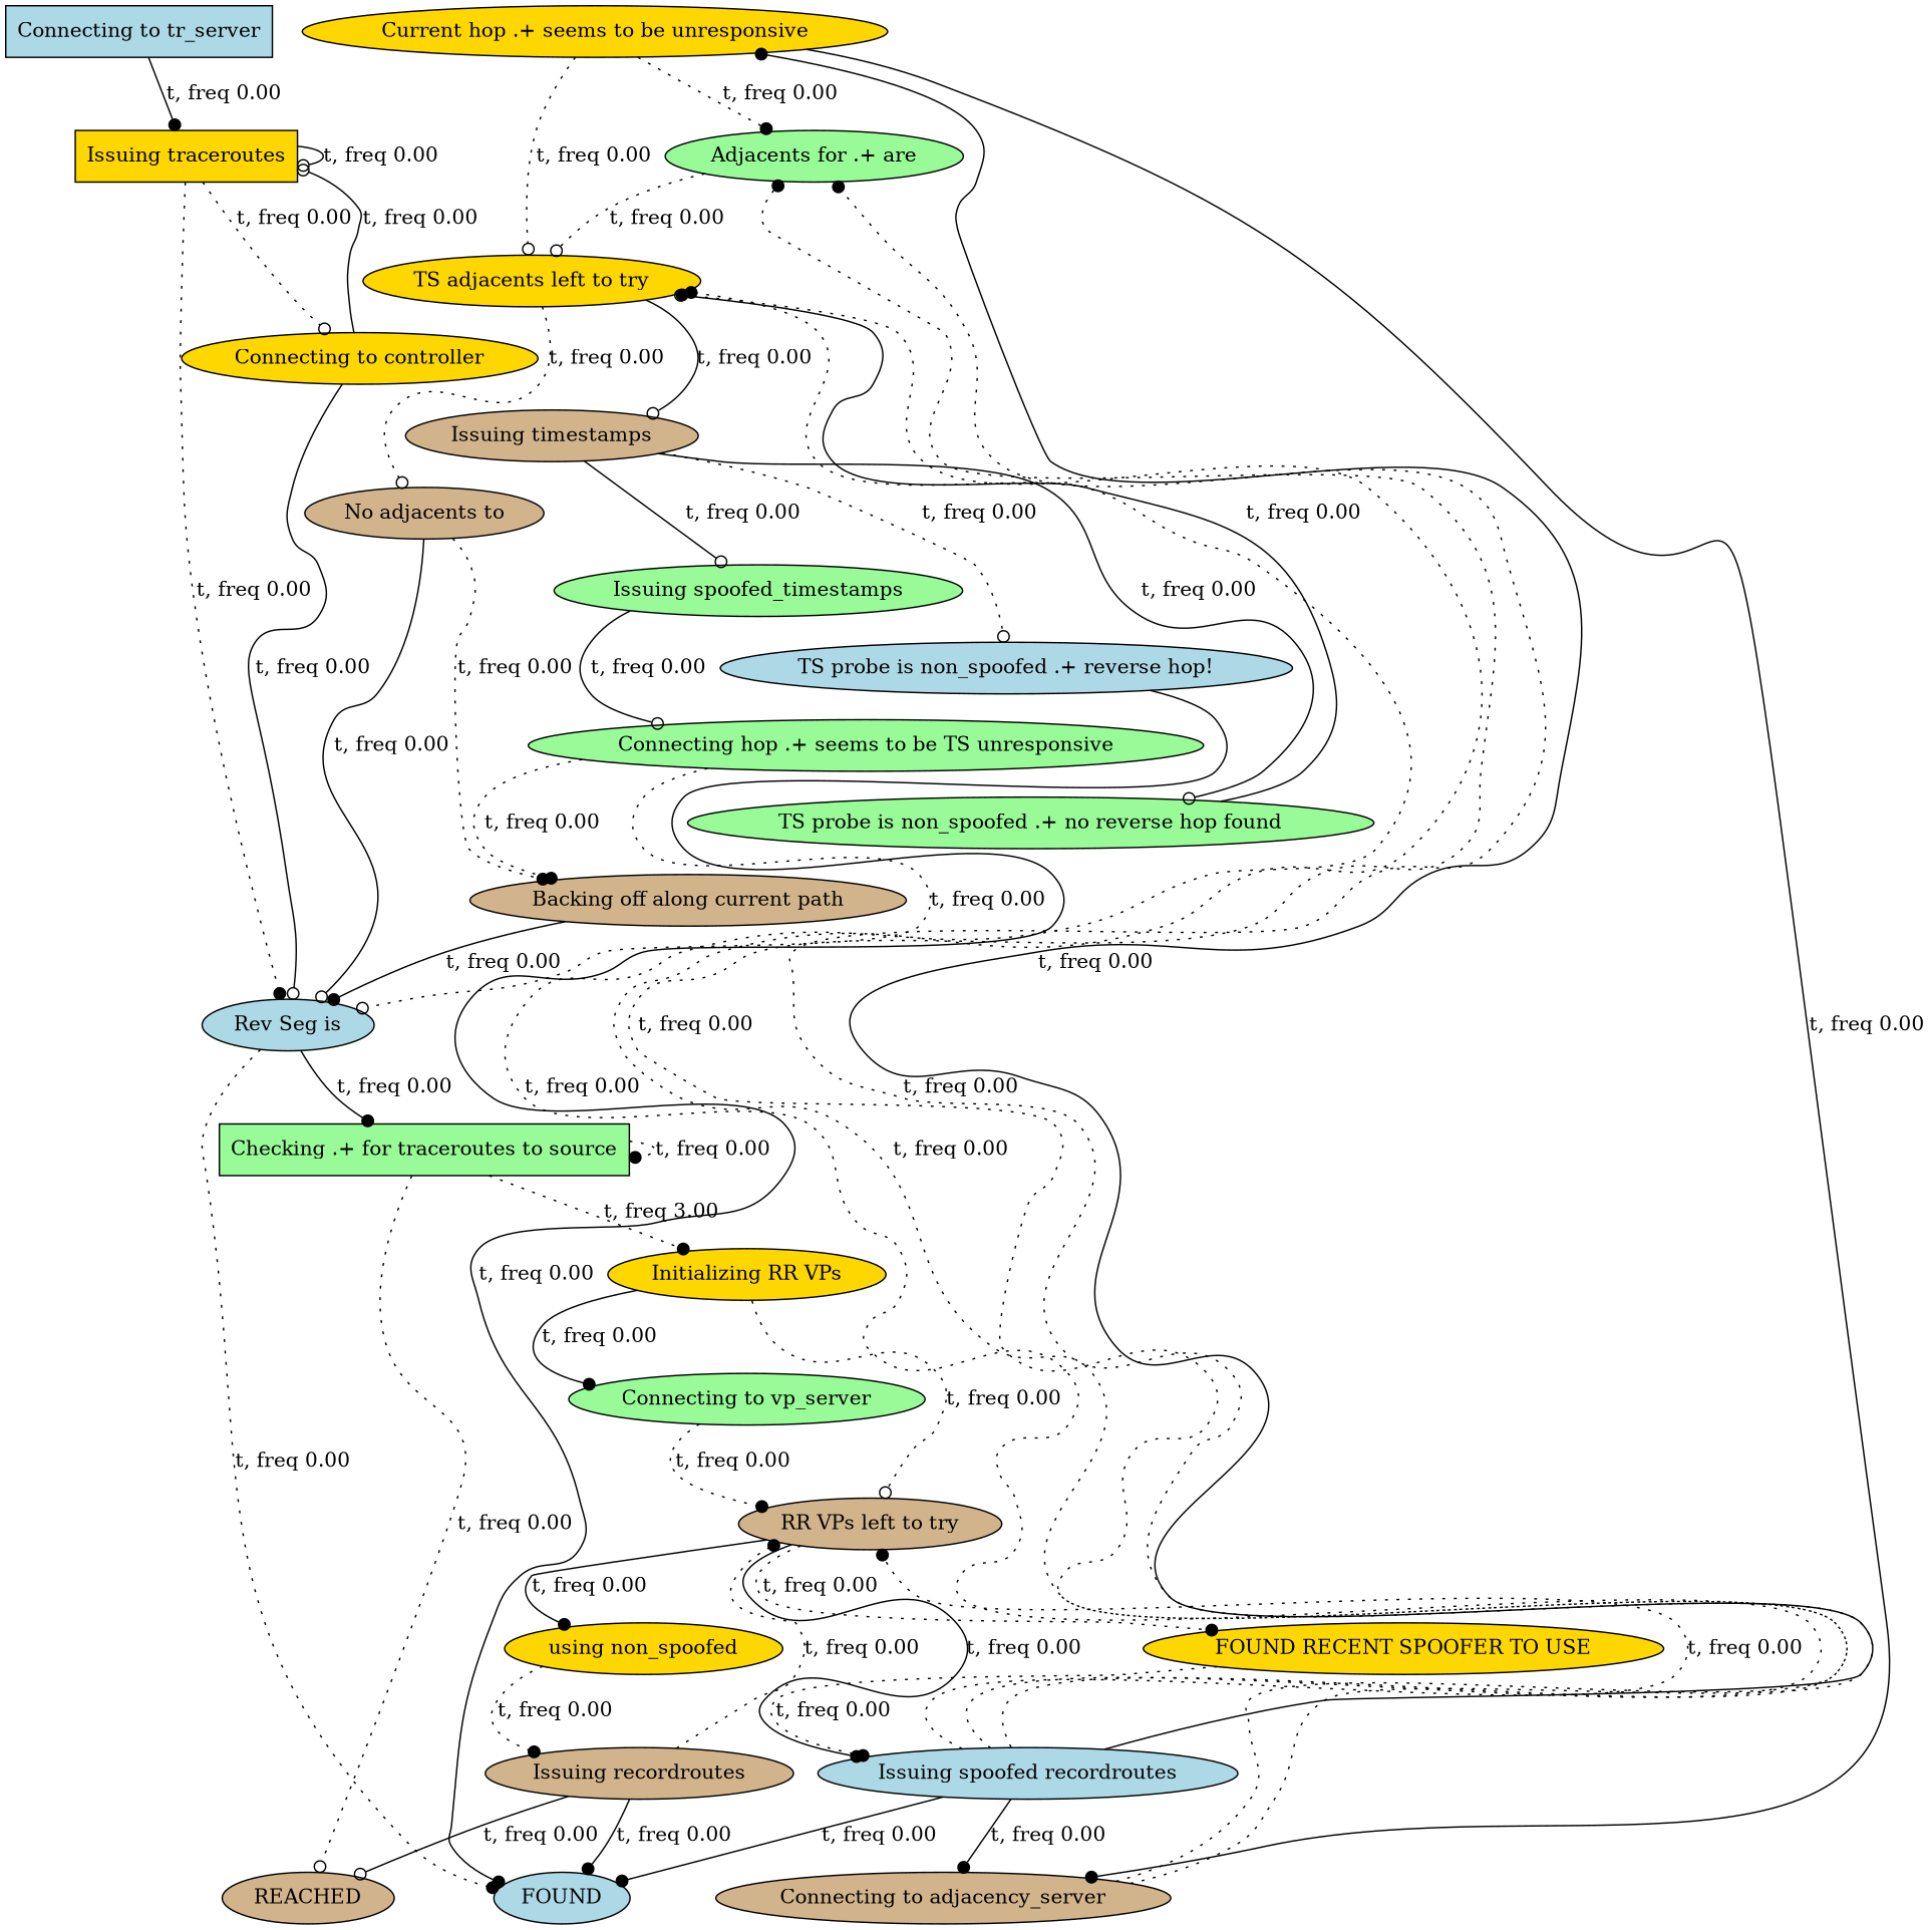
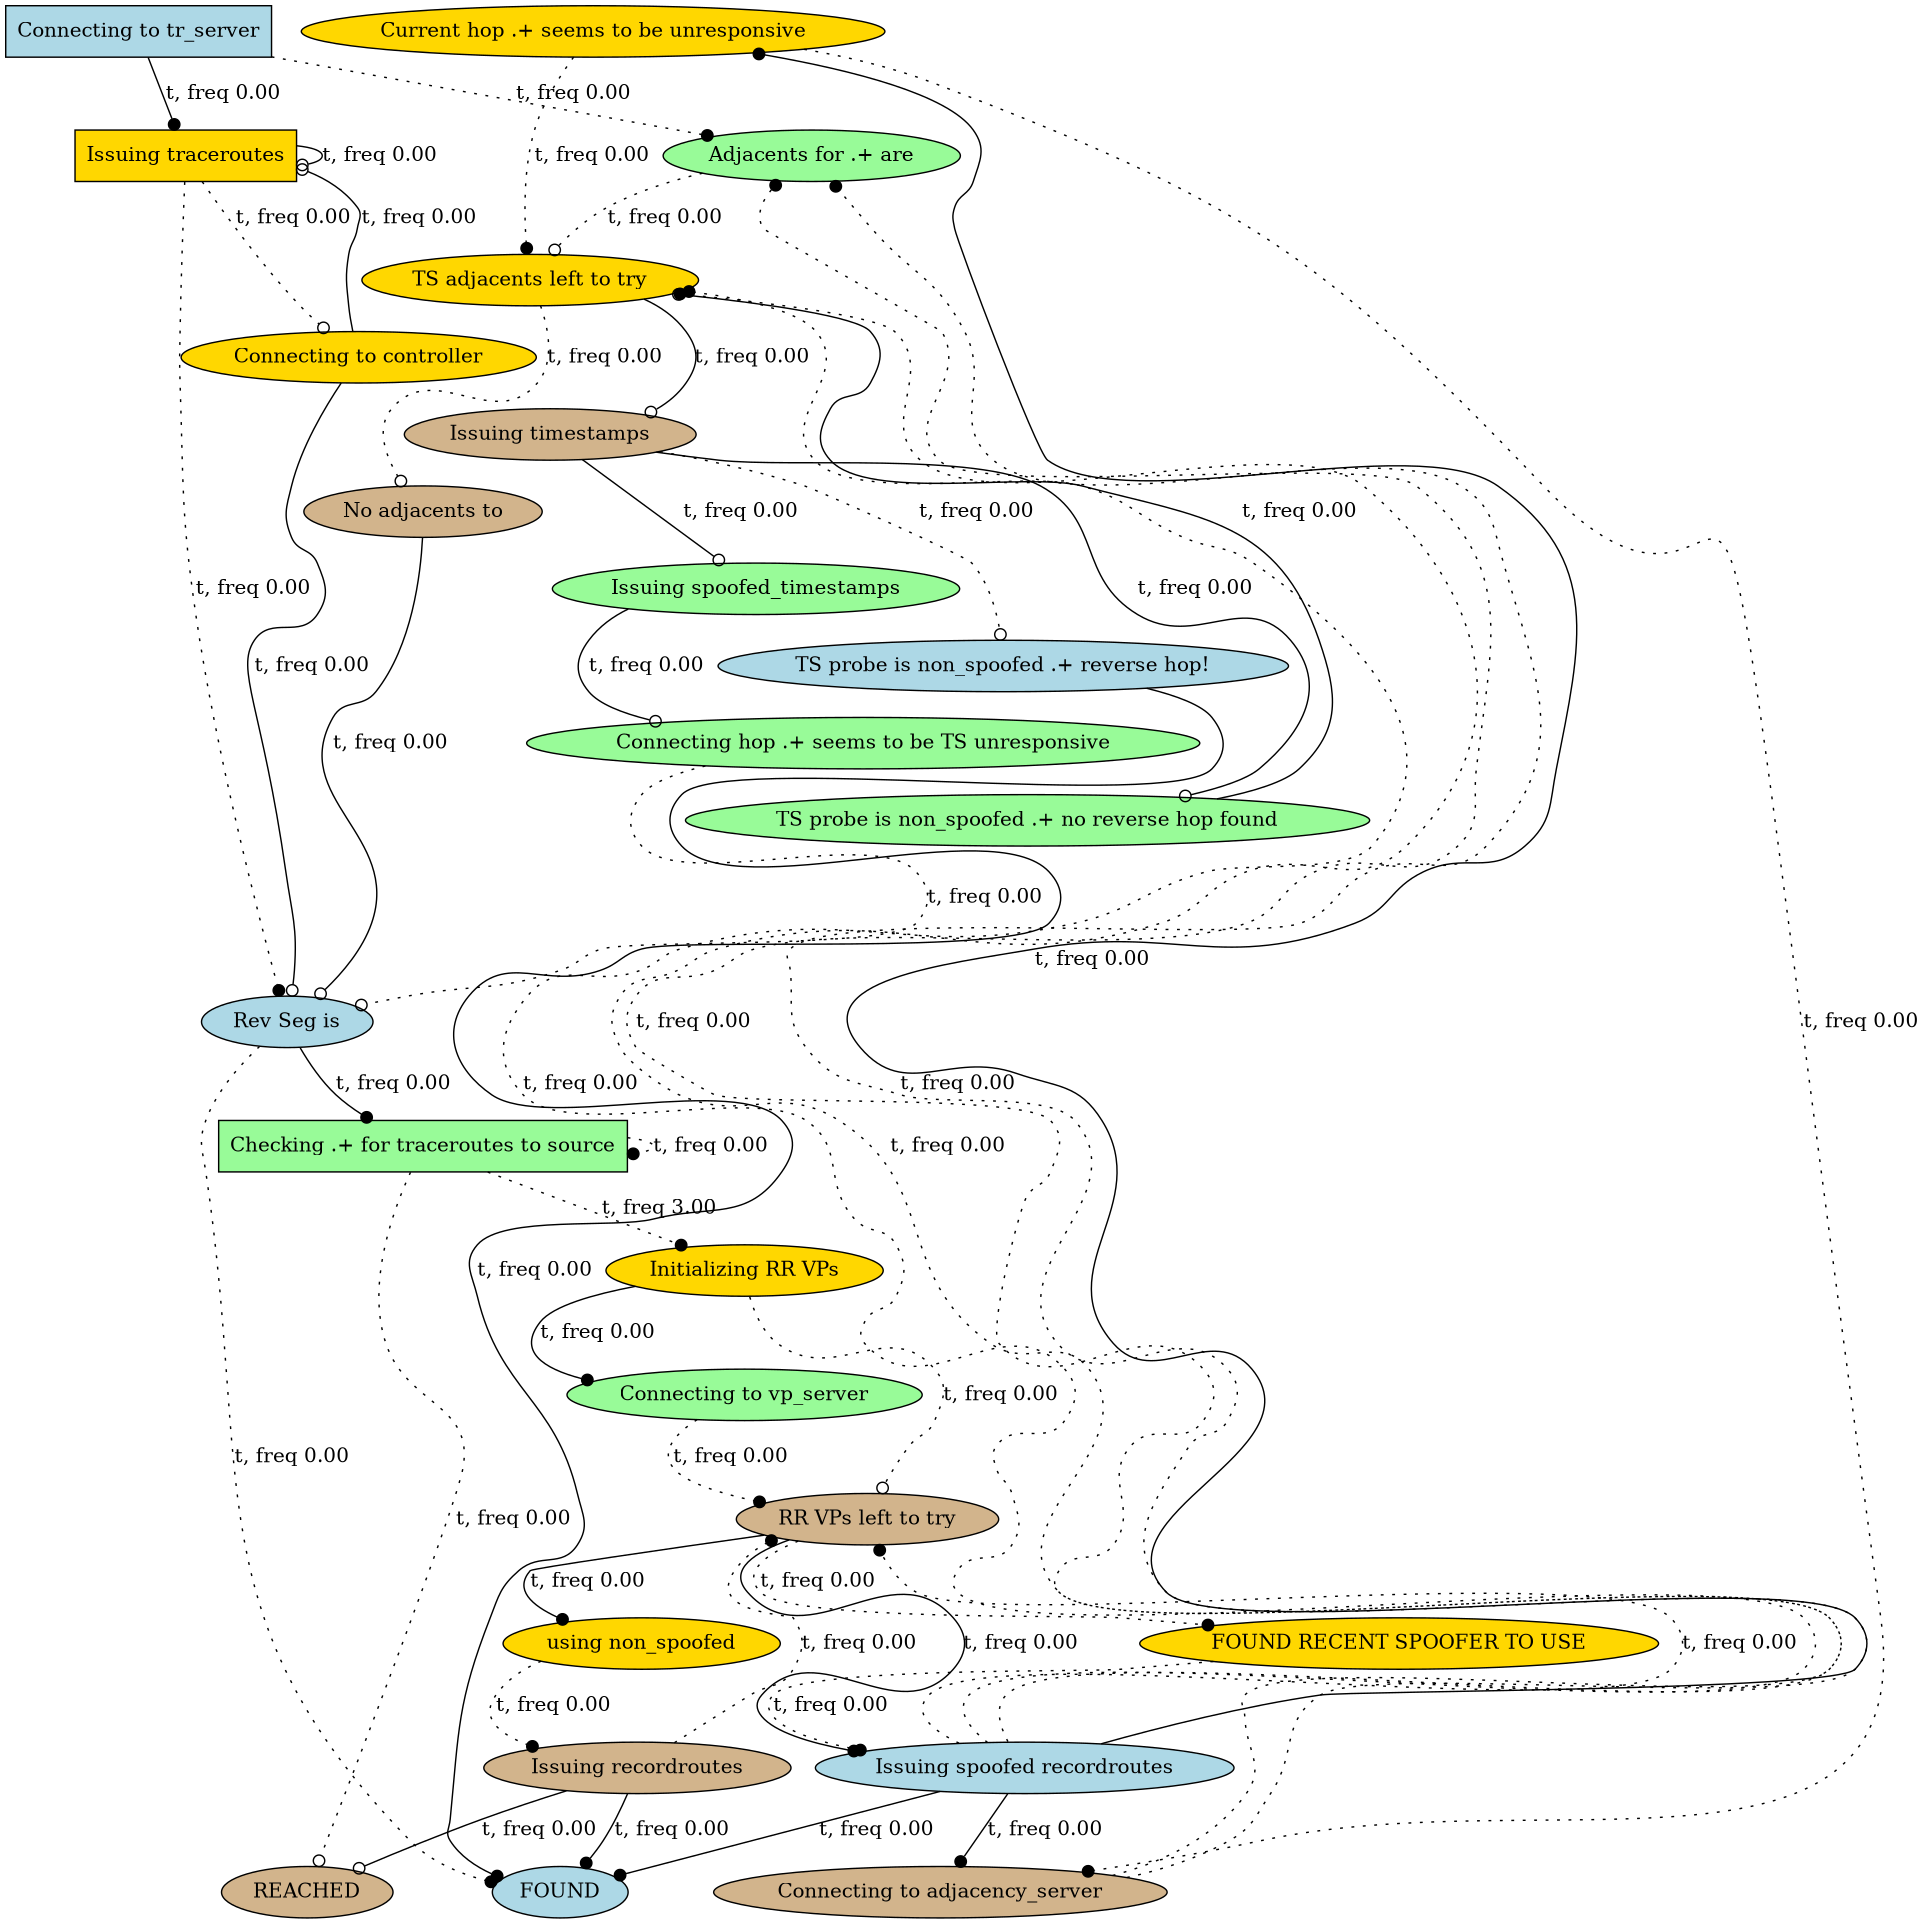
  digraph {
    node [fillcolor=gold style=filled]
    edge [arrowhead=dot style=dotted weight=0.0]
    n1 [label="Current hop .+ seems to be unresponsive"]
    n2 [fillcolor=palegreen label="Adjacents for .+ are"]
    n3 [fillcolor=tan label="Connecting to adjacency_server"]
    n4 [label="TS adjacents left to try"]
    n5 [fillcolor=tan label="No adjacents to"]
    n6 [fillcolor=tan label="Issuing timestamps"]
    n7 [fillcolor=lightblue label="Rev Seg is"]
-   n8 [fillcolor=tan label="Backing off along current path"]
    n9 [fillcolor=lightblue label="TS probe is non_spoofed .+ reverse hop!"]
    n10 [fillcolor=palegreen label="Issuing spoofed_timestamps"]
    n11 [fillcolor=palegreen label="TS probe is non_spoofed .+ no reverse hop found"]
    n12 [fillcolor=tan label="RR VPs left to try"]
    n13 [label="using non_spoofed"]
    n14 [fillcolor=lightblue label="Issuing spoofed recordroutes"]
    n15 [label="FOUND RECENT SPOOFER TO USE"]
    n16 [fillcolor=tan label="Issuing recordroutes"]
    n17 [fillcolor=lightblue label=FOUND]
    n18 [fillcolor=tan label=REACHED]
    n19 [label="Initializing RR VPs"]
    n20 [fillcolor=palegreen label="Connecting to vp_server"]
    n21 [fillcolor=palegreen label="Checking .+ for traceroutes to source" shape=box]
    n22 [label="Issuing traceroutes" shape=box]
    n23 [label="Connecting to controller"]
    n24 [fillcolor=lightblue label="Connecting to tr_server" shape=box]
    n25 [fillcolor=palegreen label="Connecting hop .+ seems to be TS unresponsive"]
-   n1 -> n2 [label="t, freq 0.00"]
-   n1 -> n3 [label="t, freq 0.00" style=solid]
-   n1 -> n4 [arrowhead=odot label="t, freq 0.00"]
+   n24 -> n2 [label="t, freq 0.00"]
+   n1 -> n3 [label="t, freq 0.00"]
+   n1 -> n4 [label="t, freq 0.00"]
    n2 -> n4 [arrowhead=odot label="t, freq 0.00"]
    n3 -> n2 [label="t, freq 0.00"]
    n3 -> n4 [label="t, freq 0.00"]
    n4 -> n5 [arrowhead=odot label="t, freq 0.00"]
    n4 -> n6 [arrowhead=odot label="t, freq 0.00" style=solid]
    n5 -> n7 [arrowhead=odot label="t, freq 0.00" style=solid]
-   n5 -> n8 [label="t, freq 0.00"]
    n6 -> n9 [arrowhead=odot label="t, freq 0.00"]
    n6 -> n10 [arrowhead=odot label="t, freq 0.00" style=solid]
    n6 -> n11 [arrowhead=odot label="t, freq 0.00" style=solid]
    n7 -> n17 [label="t, freq 0.00"]
    n7 -> n21 [label="t, freq 0.00" style=solid]
-   n8 -> n7 [label="t, freq 0.00" style=solid]
    n9 -> n17 [label="t, freq 0.00" style=solid]
    n10 -> n25 [arrowhead=odot label="t, freq 0.00" style=solid]
    n11 -> n4 [arrowhead=odot label="t, freq 0.00" style=solid]
    n12 -> n13 [label="t, freq 0.00" style=solid]
    n12 -> n14 [label="t, freq 0.00" style=solid]
    n12 -> n15 [label="t, freq 0.00"]
    n13 -> n16 [label="t, freq 0.00"]
    n14 -> n1 [label="t, freq 0.00" style=solid]
    n14 -> n2 [label="t, freq 0.00"]
    n14 -> n3 [label="t, freq 0.00" style=solid]
    n14 -> n4 [label="t, freq 0.00"]
    n14 -> n12 [label="t, freq 0.00"]
    n14 -> n17 [label="t, freq 0.00" style=solid]
    n15 -> n14 [label="t, freq 0.00"]
    n16 -> n12 [label="t, freq 0.00"]
    n16 -> n17 [label="t, freq 0.00" style=solid]
    n16 -> n18 [arrowhead=odot label="t, freq 0.00" style=solid]
    n19 -> n12 [arrowhead=odot label="t, freq 0.00"]
    n19 -> n20 [label="t, freq 0.00" style=solid]
    n20 -> n12 [label="t, freq 0.00"]
    n21 -> n18 [arrowhead=odot label="t, freq 0.00"]
    n21 -> n19 [label="t, freq 3.00"]
    n21 -> n21 [label="t, freq 0.00"]
    n22 -> n7 [label="t, freq 0.00"]
    n22 -> n22 [arrowhead=odot label="t, freq 0.00" style=solid]
    n22 -> n23 [arrowhead=odot label="t, freq 0.00"]
    n23 -> n7 [arrowhead=odot label="t, freq 0.00" style=solid]
    n23 -> n22 [arrowhead=odot label="t, freq 0.00" style=solid]
    n24 -> n22 [label="t, freq 0.00" style=solid]
    n25 -> n7 [arrowhead=odot label="t, freq 0.00"]
-   n25 -> n8 [label="t, freq 0.00"]
  }
